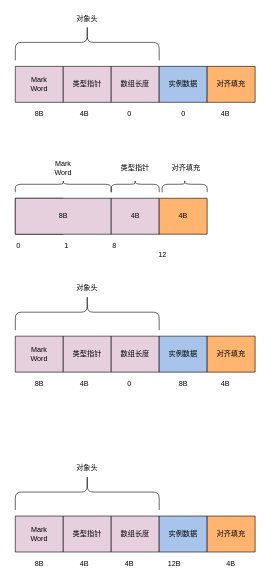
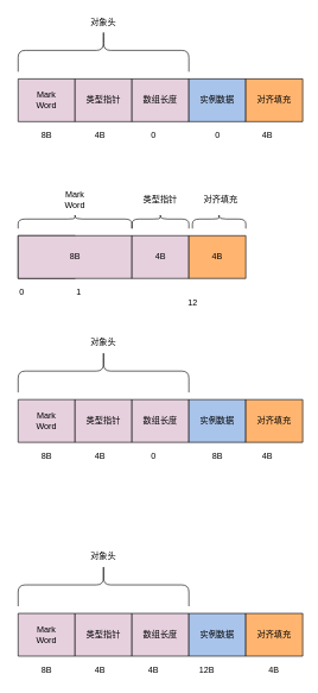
  <mxCell id="0" />
  <mxCell id="1" parent="0" />
  <mxCell id="2" value="" style="verticalLabelPosition=bottom;verticalAlign=top;html=1;shape=mxgraph.basic.rect;fillColor2=none;strokeWidth=1;size=20;indent=5;fillColor=#E6D0DE;" parent="1" vertex="1"><mxGeometry x="25" y="110" width="80" height="60" as="geometry" /></mxCell>
  <mxCell id="3" value="" style="verticalLabelPosition=bottom;verticalAlign=top;html=1;shape=mxgraph.basic.rect;fillColor2=none;strokeWidth=1;size=20;indent=5;fillColor=#E6D0DE;" parent="1" vertex="1"><mxGeometry x="105" y="110" width="80" height="60" as="geometry" /></mxCell>
  <mxCell id="4" value="" style="verticalLabelPosition=bottom;verticalAlign=top;html=1;shape=mxgraph.basic.rect;fillColor2=none;strokeWidth=1;size=20;indent=5;fillColor=#E6D0DE;" parent="1" vertex="1"><mxGeometry x="185" y="110" width="80" height="60" as="geometry" /></mxCell>
  <mxCell id="5" value="Mark Word" style="text;html=1;strokeColor=none;fillColor=none;align=center;verticalAlign=middle;whiteSpace=wrap;rounded=0;" parent="1" vertex="1"><mxGeometry x="45" y="130" width="40" height="20" as="geometry" /></mxCell>
  <mxCell id="6" value="类型指针" style="text;html=1;strokeColor=none;fillColor=none;align=center;verticalAlign=middle;whiteSpace=wrap;rounded=0;" parent="1" vertex="1"><mxGeometry x="120" y="130" width="50" height="20" as="geometry" /></mxCell>
  <mxCell id="7" value="数组长度" style="text;html=1;strokeColor=none;fillColor=none;align=center;verticalAlign=middle;whiteSpace=wrap;rounded=0;" parent="1" vertex="1"><mxGeometry x="200" y="130" width="50" height="20" as="geometry" /></mxCell>
  <mxCell id="8" value="" style="verticalLabelPosition=bottom;verticalAlign=top;html=1;shape=mxgraph.basic.rect;fillColor2=none;strokeWidth=1;size=20;indent=5;fillColor=#A9C4EB;" parent="1" vertex="1"><mxGeometry x="265" y="110" width="80" height="60" as="geometry" /></mxCell>
  <mxCell id="9" value="实例数据" style="text;html=1;strokeColor=none;fillColor=none;align=center;verticalAlign=middle;whiteSpace=wrap;rounded=0;" parent="1" vertex="1"><mxGeometry x="280" y="130" width="50" height="20" as="geometry" /></mxCell>
  <mxCell id="10" value="" style="verticalLabelPosition=bottom;verticalAlign=top;html=1;shape=mxgraph.basic.rect;fillColor2=none;strokeWidth=1;size=20;indent=5;fillColor=#FFB570;" parent="1" vertex="1"><mxGeometry x="345" y="110" width="80" height="60" as="geometry" /></mxCell>
  <mxCell id="11" value="对齐填充" style="text;html=1;strokeColor=none;fillColor=none;align=center;verticalAlign=middle;whiteSpace=wrap;rounded=0;" parent="1" vertex="1"><mxGeometry x="360" y="130" width="50" height="20" as="geometry" /></mxCell>
  <mxCell id="12" value="" style="shape=curlyBracket;whiteSpace=wrap;html=1;rounded=1;direction=south;" parent="1" vertex="1"><mxGeometry x="25" y="40" width="240" height="60" as="geometry" /></mxCell>
  <mxCell id="13" value="对象头" style="text;html=1;strokeColor=none;fillColor=none;align=center;verticalAlign=middle;whiteSpace=wrap;rounded=0;" parent="1" vertex="1"><mxGeometry x="120" y="20" width="50" height="20" as="geometry" /></mxCell>
  <mxCell id="14" value="8B" style="text;html=1;align=center;verticalAlign=middle;resizable=0;points=[];autosize=1;" parent="1" vertex="1"><mxGeometry x="50" y="180" width="30" height="20" as="geometry" /></mxCell>
  <mxCell id="15" value="4B" style="text;html=1;align=center;verticalAlign=middle;resizable=0;points=[];autosize=1;" parent="1" vertex="1"><mxGeometry x="125" y="180" width="30" height="20" as="geometry" /></mxCell>
  <mxCell id="16" value="0" style="text;html=1;align=center;verticalAlign=middle;resizable=0;points=[];autosize=1;" parent="1" vertex="1"><mxGeometry x="205" y="180" width="20" height="20" as="geometry" /></mxCell>
  <mxCell id="17" value="0" style="text;html=1;align=center;verticalAlign=middle;resizable=0;points=[];autosize=1;" parent="1" vertex="1"><mxGeometry x="295" y="180" width="20" height="20" as="geometry" /></mxCell>
  <mxCell id="18" value="4B" style="text;html=1;align=center;verticalAlign=middle;resizable=0;points=[];autosize=1;" parent="1" vertex="1"><mxGeometry x="360" y="180" width="30" height="20" as="geometry" /></mxCell>
  <mxCell id="19" value="" style="verticalLabelPosition=bottom;verticalAlign=top;html=1;shape=mxgraph.basic.rect;fillColor2=none;strokeWidth=1;size=20;indent=5;fillColor=#E6D0DE;" parent="1" vertex="1"><mxGeometry x="25" y="330" width="80" height="60" as="geometry" /></mxCell>
  <mxCell id="20" value="" style="verticalLabelPosition=bottom;verticalAlign=top;html=1;shape=mxgraph.basic.rect;fillColor2=none;strokeWidth=1;size=20;indent=5;fillColor=#E6D0DE;" parent="1" vertex="1"><mxGeometry x="25" y="330" width="160" height="60" as="geometry" /></mxCell>
  <mxCell id="21" value="" style="verticalLabelPosition=bottom;verticalAlign=top;html=1;shape=mxgraph.basic.rect;fillColor2=none;strokeWidth=1;size=20;indent=5;fillColor=#E6D0DE;" parent="1" vertex="1"><mxGeometry x="185" y="330" width="80" height="60" as="geometry" /></mxCell>
  <mxCell id="22" value="Mark Word" style="text;html=1;strokeColor=none;fillColor=none;align=center;verticalAlign=middle;whiteSpace=wrap;rounded=0;" parent="1" vertex="1"><mxGeometry x="85" y="270" width="40" height="20" as="geometry" /></mxCell>
  <mxCell id="23" value="类型指针" style="text;html=1;strokeColor=none;fillColor=none;align=center;verticalAlign=middle;whiteSpace=wrap;rounded=0;" parent="1" vertex="1"><mxGeometry x="200" y="270" width="50" height="20" as="geometry" /></mxCell>
  <mxCell id="24" value="" style="verticalLabelPosition=bottom;verticalAlign=top;html=1;shape=mxgraph.basic.rect;fillColor2=none;strokeWidth=1;size=20;indent=5;fillColor=#FFB570;" parent="1" vertex="1"><mxGeometry x="265" y="330" width="80" height="60" as="geometry" /></mxCell>
  <mxCell id="25" value="4B" style="text;html=1;strokeColor=none;fillColor=none;align=center;verticalAlign=middle;whiteSpace=wrap;rounded=0;" parent="1" vertex="1"><mxGeometry x="280" y="350" width="50" height="20" as="geometry" /></mxCell>
  <mxCell id="26" value="0" style="text;html=1;align=center;verticalAlign=middle;resizable=0;points=[];autosize=1;" parent="1" vertex="1"><mxGeometry x="20" y="400" width="20" height="20" as="geometry" /></mxCell>
  <mxCell id="27" value="1" style="text;html=1;align=center;verticalAlign=middle;resizable=0;points=[];autosize=1;" parent="1" vertex="1"><mxGeometry x="100" y="400" width="20" height="20" as="geometry" /></mxCell>
- <mxCell id="28" value="8" style="text;html=1;align=center;verticalAlign=middle;resizable=0;points=[];autosize=1;" parent="1" vertex="1"><mxGeometry x="180" y="400" width="20" height="20" as="geometry" /></mxCell>
  <mxCell id="29" value="12" style="text;html=1;align=center;verticalAlign=middle;resizable=0;points=[];autosize=1;" parent="1" vertex="1"><mxGeometry x="255" y="415" width="30" height="20" as="geometry" /></mxCell>
  <mxCell id="30" value="" style="shape=curlyBracket;whiteSpace=wrap;html=1;rounded=1;direction=south;size=0.333;" parent="1" vertex="1"><mxGeometry x="25" y="300" width="160" height="20" as="geometry" /></mxCell>
  <mxCell id="31" value="" style="shape=curlyBracket;whiteSpace=wrap;html=1;rounded=1;direction=south;size=0.333;" parent="1" vertex="1"><mxGeometry x="185" y="300" width="80" height="20" as="geometry" /></mxCell>
  <mxCell id="32" value="8B" style="text;html=1;align=center;verticalAlign=middle;resizable=0;points=[];autosize=1;" parent="1" vertex="1"><mxGeometry x="90" y="350" width="30" height="20" as="geometry" /></mxCell>
  <mxCell id="33" value="4B" style="text;html=1;align=center;verticalAlign=middle;resizable=0;points=[];autosize=1;" parent="1" vertex="1"><mxGeometry x="210" y="350" width="30" height="20" as="geometry" /></mxCell>
  <mxCell id="34" value="对齐填充" style="text;html=1;strokeColor=none;fillColor=none;align=center;verticalAlign=middle;whiteSpace=wrap;rounded=0;" parent="1" vertex="1"><mxGeometry x="285" y="270" width="50" height="20" as="geometry" /></mxCell>
  <mxCell id="35" value="" style="shape=curlyBracket;whiteSpace=wrap;html=1;rounded=1;direction=south;size=0.333;" parent="1" vertex="1"><mxGeometry x="270" y="300" width="75" height="20" as="geometry" /></mxCell>
  <mxCell id="36" value="" style="verticalLabelPosition=bottom;verticalAlign=top;html=1;shape=mxgraph.basic.rect;fillColor2=none;strokeWidth=1;size=20;indent=5;fillColor=#E6D0DE;" vertex="1" parent="1"><mxGeometry x="25" y="560" width="80" height="60" as="geometry" /></mxCell>
  <mxCell id="37" value="" style="verticalLabelPosition=bottom;verticalAlign=top;html=1;shape=mxgraph.basic.rect;fillColor2=none;strokeWidth=1;size=20;indent=5;fillColor=#E6D0DE;" vertex="1" parent="1"><mxGeometry x="105" y="560" width="80" height="60" as="geometry" /></mxCell>
  <mxCell id="38" value="" style="verticalLabelPosition=bottom;verticalAlign=top;html=1;shape=mxgraph.basic.rect;fillColor2=none;strokeWidth=1;size=20;indent=5;fillColor=#E6D0DE;" vertex="1" parent="1"><mxGeometry x="185" y="560" width="80" height="60" as="geometry" /></mxCell>
  <mxCell id="39" value="Mark Word" style="text;html=1;strokeColor=none;fillColor=none;align=center;verticalAlign=middle;whiteSpace=wrap;rounded=0;" vertex="1" parent="1"><mxGeometry x="45" y="580" width="40" height="20" as="geometry" /></mxCell>
  <mxCell id="40" value="类型指针" style="text;html=1;strokeColor=none;fillColor=none;align=center;verticalAlign=middle;whiteSpace=wrap;rounded=0;" vertex="1" parent="1"><mxGeometry x="120" y="580" width="50" height="20" as="geometry" /></mxCell>
  <mxCell id="41" value="数组长度" style="text;html=1;strokeColor=none;fillColor=none;align=center;verticalAlign=middle;whiteSpace=wrap;rounded=0;" vertex="1" parent="1"><mxGeometry x="200" y="580" width="50" height="20" as="geometry" /></mxCell>
  <mxCell id="42" value="" style="verticalLabelPosition=bottom;verticalAlign=top;html=1;shape=mxgraph.basic.rect;fillColor2=none;strokeWidth=1;size=20;indent=5;fillColor=#A9C4EB;" vertex="1" parent="1"><mxGeometry x="265" y="560" width="80" height="60" as="geometry" /></mxCell>
  <mxCell id="43" value="实例数据" style="text;html=1;strokeColor=none;fillColor=none;align=center;verticalAlign=middle;whiteSpace=wrap;rounded=0;" vertex="1" parent="1"><mxGeometry x="280" y="580" width="50" height="20" as="geometry" /></mxCell>
  <mxCell id="44" value="" style="verticalLabelPosition=bottom;verticalAlign=top;html=1;shape=mxgraph.basic.rect;fillColor2=none;strokeWidth=1;size=20;indent=5;fillColor=#FFB570;" vertex="1" parent="1"><mxGeometry x="345" y="560" width="80" height="60" as="geometry" /></mxCell>
  <mxCell id="45" value="对齐填充" style="text;html=1;strokeColor=none;fillColor=none;align=center;verticalAlign=middle;whiteSpace=wrap;rounded=0;" vertex="1" parent="1"><mxGeometry x="360" y="580" width="50" height="20" as="geometry" /></mxCell>
  <mxCell id="46" value="" style="shape=curlyBracket;whiteSpace=wrap;html=1;rounded=1;direction=south;" vertex="1" parent="1"><mxGeometry x="25" y="490" width="240" height="60" as="geometry" /></mxCell>
  <mxCell id="47" value="8B" style="text;html=1;align=center;verticalAlign=middle;resizable=0;points=[];autosize=1;" vertex="1" parent="1"><mxGeometry x="50" y="630" width="30" height="20" as="geometry" /></mxCell>
  <mxCell id="48" value="4B" style="text;html=1;align=center;verticalAlign=middle;resizable=0;points=[];autosize=1;" vertex="1" parent="1"><mxGeometry x="125" y="630" width="30" height="20" as="geometry" /></mxCell>
  <mxCell id="49" value="0" style="text;html=1;align=center;verticalAlign=middle;resizable=0;points=[];autosize=1;" vertex="1" parent="1"><mxGeometry x="205" y="630" width="20" height="20" as="geometry" /></mxCell>
  <mxCell id="50" value="8B" style="text;html=1;align=center;verticalAlign=middle;resizable=0;points=[];autosize=1;" vertex="1" parent="1"><mxGeometry x="290" y="630" width="30" height="20" as="geometry" /></mxCell>
  <mxCell id="51" value="4B" style="text;html=1;align=center;verticalAlign=middle;resizable=0;points=[];autosize=1;" vertex="1" parent="1"><mxGeometry x="360" y="630" width="30" height="20" as="geometry" /></mxCell>
  <mxCell id="52" value="对象头" style="text;html=1;strokeColor=none;fillColor=none;align=center;verticalAlign=middle;whiteSpace=wrap;rounded=0;" vertex="1" parent="1"><mxGeometry x="120" y="470" width="50" height="20" as="geometry" /></mxCell>
  <mxCell id="53" value="" style="verticalLabelPosition=bottom;verticalAlign=top;html=1;shape=mxgraph.basic.rect;fillColor2=none;strokeWidth=1;size=20;indent=5;fillColor=#E6D0DE;" vertex="1" parent="1"><mxGeometry x="25" y="860" width="80" height="60" as="geometry" /></mxCell>
  <mxCell id="54" value="" style="verticalLabelPosition=bottom;verticalAlign=top;html=1;shape=mxgraph.basic.rect;fillColor2=none;strokeWidth=1;size=20;indent=5;fillColor=#E6D0DE;" vertex="1" parent="1"><mxGeometry x="105" y="860" width="80" height="60" as="geometry" /></mxCell>
  <mxCell id="55" value="" style="verticalLabelPosition=bottom;verticalAlign=top;html=1;shape=mxgraph.basic.rect;fillColor2=none;strokeWidth=1;size=20;indent=5;fillColor=#E6D0DE;" vertex="1" parent="1"><mxGeometry x="185" y="860" width="80" height="60" as="geometry" /></mxCell>
  <mxCell id="56" value="Mark Word" style="text;html=1;strokeColor=none;fillColor=none;align=center;verticalAlign=middle;whiteSpace=wrap;rounded=0;" vertex="1" parent="1"><mxGeometry x="45" y="880" width="40" height="20" as="geometry" /></mxCell>
  <mxCell id="57" value="类型指针" style="text;html=1;strokeColor=none;fillColor=none;align=center;verticalAlign=middle;whiteSpace=wrap;rounded=0;" vertex="1" parent="1"><mxGeometry x="120" y="880" width="50" height="20" as="geometry" /></mxCell>
  <mxCell id="58" value="数组长度" style="text;html=1;strokeColor=none;fillColor=none;align=center;verticalAlign=middle;whiteSpace=wrap;rounded=0;" vertex="1" parent="1"><mxGeometry x="200" y="880" width="50" height="20" as="geometry" /></mxCell>
  <mxCell id="59" value="" style="verticalLabelPosition=bottom;verticalAlign=top;html=1;shape=mxgraph.basic.rect;fillColor2=none;strokeWidth=1;size=20;indent=5;fillColor=#A9C4EB;" vertex="1" parent="1"><mxGeometry x="265" y="860" width="80" height="60" as="geometry" /></mxCell>
  <mxCell id="60" value="实例数据" style="text;html=1;strokeColor=none;fillColor=none;align=center;verticalAlign=middle;whiteSpace=wrap;rounded=0;" vertex="1" parent="1"><mxGeometry x="280" y="880" width="50" height="20" as="geometry" /></mxCell>
  <mxCell id="61" value="" style="verticalLabelPosition=bottom;verticalAlign=top;html=1;shape=mxgraph.basic.rect;fillColor2=none;strokeWidth=1;size=20;indent=5;fillColor=#FFB570;" vertex="1" parent="1"><mxGeometry x="345" y="860" width="80" height="60" as="geometry" /></mxCell>
  <mxCell id="62" value="对齐填充" style="text;html=1;strokeColor=none;fillColor=none;align=center;verticalAlign=middle;whiteSpace=wrap;rounded=0;" vertex="1" parent="1"><mxGeometry x="360" y="880" width="50" height="20" as="geometry" /></mxCell>
  <mxCell id="63" value="" style="shape=curlyBracket;whiteSpace=wrap;html=1;rounded=1;direction=south;" vertex="1" parent="1"><mxGeometry x="25" y="790" width="240" height="60" as="geometry" /></mxCell>
  <mxCell id="64" value="8B" style="text;html=1;align=center;verticalAlign=middle;resizable=0;points=[];autosize=1;" vertex="1" parent="1"><mxGeometry x="50" y="930" width="30" height="20" as="geometry" /></mxCell>
  <mxCell id="65" value="4B" style="text;html=1;align=center;verticalAlign=middle;resizable=0;points=[];autosize=1;" vertex="1" parent="1"><mxGeometry x="125" y="930" width="30" height="20" as="geometry" /></mxCell>
  <mxCell id="66" value="4B" style="text;html=1;align=center;verticalAlign=middle;resizable=0;points=[];autosize=1;" vertex="1" parent="1"><mxGeometry x="200" y="930" width="30" height="20" as="geometry" /></mxCell>
  <mxCell id="67" value="12B" style="text;html=1;align=center;verticalAlign=middle;resizable=0;points=[];autosize=1;" vertex="1" parent="1"><mxGeometry x="270" y="930" width="40" height="20" as="geometry" /></mxCell>
  <mxCell id="68" value="对象头" style="text;html=1;strokeColor=none;fillColor=none;align=center;verticalAlign=middle;whiteSpace=wrap;rounded=0;" vertex="1" parent="1"><mxGeometry x="120" y="770" width="50" height="20" as="geometry" /></mxCell>
  <mxCell id="69" value="4B" style="text;html=1;align=center;verticalAlign=middle;resizable=0;points=[];autosize=1;" vertex="1" parent="1"><mxGeometry x="369" y="930" width="30" height="20" as="geometry" /></mxCell>
